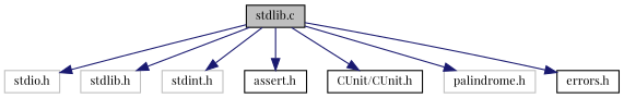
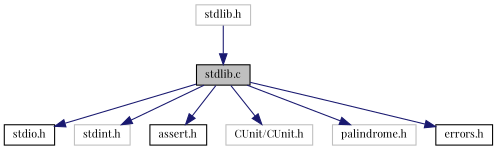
  digraph {
    fontname="Playfair Display"
    node [color=grey75 fillcolor=white fontname="Playfair Display" fontsize=10 shape=record style=filled]
    edge [color=midnightblue fontname="Playfair Display" fontsize=10 labelfontname=Helvetica labelfontsize=10 style=solid]
    n1 [color=black fillcolor=grey75 fontcolor=black height=0.2 label="stdlib.c" width=0.4]
-   n2 [height=0.2 label="stdio.h" width=0.4]
+   n2 [color=black height=0.2 label="stdio.h" width=0.4]
    n3 [height=0.2 label="stdlib.h" width=0.4]
    n4 [height=0.2 label="stdint.h" width=0.4]
    n5 [color=black height=0.2 label="assert.h" width=0.4]
-   n6 [color=black height=0.2 label="CUnit/CUnit.h" width=0.4]
+   n6 [height=0.2 label="CUnit/CUnit.h" width=0.4]
    n7 [height=0.2 label="palindrome.h" width=0.4]
    n8 [color=black height=0.2 label="errors.h" width=0.4]
    n1 -> n2
-   n1 -> n3
+   n3 -> n1
    n1 -> n4
    n1 -> n5
    n1 -> n6
    n1 -> n7
    n1 -> n8
  }
